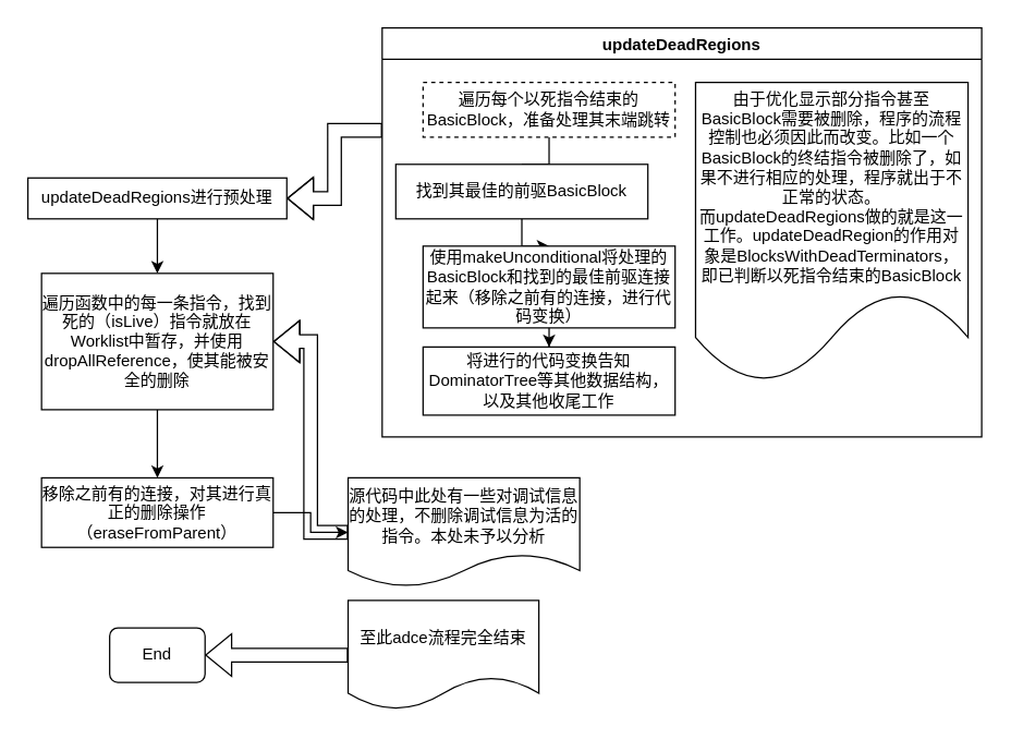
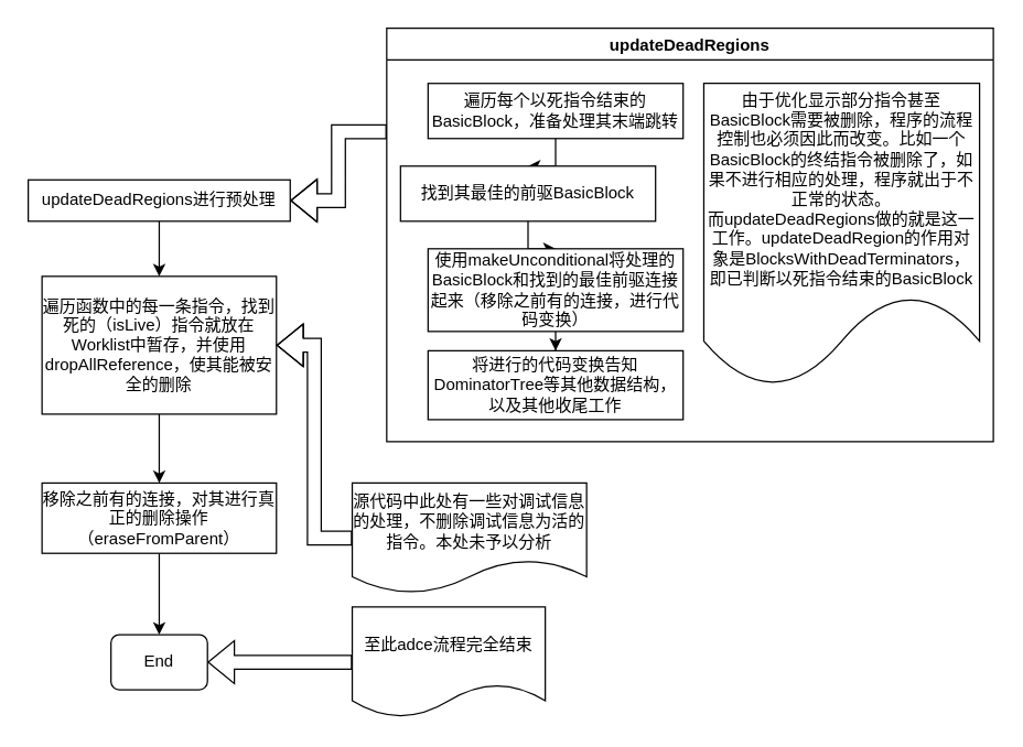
  <mxCell id="0" />
  <mxCell id="1" parent="0" />
  <mxCell id="2" value="End" style="rounded=1;whiteSpace=wrap;html=1;" vertex="1" parent="1"><mxGeometry x="80" y="460" width="70" height="40" as="geometry" /></mxCell>
  <mxCell id="3" style="edgeStyle=orthogonalEdgeStyle;rounded=0;orthogonalLoop=1;jettySize=auto;html=1;exitX=0.5;exitY=1;exitDx=0;exitDy=0;entryX=0.5;entryY=0;entryDx=0;entryDy=0;" edge="1" parent="1" source="4" target="8"><mxGeometry relative="1" as="geometry" /></mxCell>
  <mxCell id="4" value="updateDeadRegions进行预处理" style="rounded=0;whiteSpace=wrap;html=1;" vertex="1" parent="1"><mxGeometry x="20" y="130" width="190" height="30" as="geometry" /></mxCell>
  <mxCell id="5" style="edgeStyle=orthogonalEdgeStyle;rounded=0;orthogonalLoop=1;jettySize=auto;html=1;entryX=1;entryY=0.5;entryDx=0;entryDy=0;shape=flexArrow;" edge="1" parent="1" source="6" target="8"><mxGeometry relative="1" as="geometry" /></mxCell>
  <mxCell id="6" value="源代码中此处有一些对调试信息的处理，不删除调试信息为活的指令。本处未予以分析" style="shape=document;whiteSpace=wrap;html=1;boundedLbl=1;" vertex="1" parent="1"><mxGeometry x="255" y="350" width="170" height="80" as="geometry" /></mxCell>
  <mxCell id="7" style="edgeStyle=orthogonalEdgeStyle;rounded=0;orthogonalLoop=1;jettySize=auto;html=1;exitX=0.5;exitY=1;exitDx=0;exitDy=0;entryX=0.5;entryY=0;entryDx=0;entryDy=0;" edge="1" parent="1" source="8" target="10"><mxGeometry relative="1" as="geometry" /></mxCell>
  <mxCell id="8" value="遍历函数中的每一条指令，找到死的（isLive）指令就放在Worklist中暂存，并使用dropAllReference，使其能被安全的删除" style="rounded=0;whiteSpace=wrap;html=1;" vertex="1" parent="1"><mxGeometry x="30" y="200" width="170" height="100" as="geometry" /></mxCell>
- <mxCell id="9" style="edgeStyle=orthogonalEdgeStyle;rounded=0;orthogonalLoop=1;jettySize=auto;html=1;" edge="1" parent="1" source="10" target="6"><mxGeometry relative="1" as="geometry" /></mxCell>
+ <mxCell id="9" style="edgeStyle=orthogonalEdgeStyle;rounded=0;orthogonalLoop=1;jettySize=auto;html=1;entryX=0.5;entryY=0;entryDx=0;entryDy=0;" edge="1" parent="1" source="10" target="2"><mxGeometry relative="1" as="geometry" /></mxCell>
  <mxCell id="10" value="移除之前有的连接，对其进行真正的删除操作（eraseFromParent）" style="rounded=0;whiteSpace=wrap;html=1;" vertex="1" parent="1"><mxGeometry x="30" y="350" width="170" height="51" as="geometry" /></mxCell>
  <mxCell id="11" style="edgeStyle=orthogonalEdgeStyle;shape=flexArrow;rounded=0;orthogonalLoop=1;jettySize=auto;html=1;exitX=0;exitY=0.25;exitDx=0;exitDy=0;entryX=1;entryY=0.5;entryDx=0;entryDy=0;" edge="1" parent="1" source="12" target="4"><mxGeometry relative="1" as="geometry" /></mxCell>
  <mxCell id="12" value="updateDeadRegions" style="swimlane;" vertex="1" parent="1"><mxGeometry x="280" y="20" width="440" height="300" as="geometry" /></mxCell>
- <mxCell id="13" value="" style="edgeStyle=orthogonalEdgeStyle;rounded=0;orthogonalLoop=1;jettySize=auto;html=1;endArrow=none;" edge="1" parent="12" source="14" target="16"><mxGeometry relative="1" as="geometry" /></mxCell>
- <mxCell id="14" value="遍历每个以死指令结束的BasicBlock，准备处理其末端跳转" style="rounded=0;whiteSpace=wrap;html=1;dashed=1;" vertex="1" parent="12"><mxGeometry x="30" y="40" width="185" height="40" as="geometry" /></mxCell>
+ <mxCell id="13" value="" style="edgeStyle=orthogonalEdgeStyle;rounded=0;orthogonalLoop=1;jettySize=auto;html=1;" edge="1" parent="12" source="14" target="16"><mxGeometry relative="1" as="geometry" /></mxCell>
+ <mxCell id="14" value="遍历每个以死指令结束的BasicBlock，准备处理其末端跳转" style="rounded=0;whiteSpace=wrap;html=1;" vertex="1" parent="12"><mxGeometry x="30" y="40" width="185" height="40" as="geometry" /></mxCell>
  <mxCell id="15" value="" style="edgeStyle=orthogonalEdgeStyle;rounded=0;orthogonalLoop=1;jettySize=auto;html=1;" edge="1" parent="12" source="16" target="18"><mxGeometry relative="1" as="geometry" /></mxCell>
  <mxCell id="16" value="找到其最佳的前驱BasicBlock" style="rounded=0;whiteSpace=wrap;html=1;" vertex="1" parent="12"><mxGeometry x="10" y="100" width="185" height="40" as="geometry" /></mxCell>
  <mxCell id="17" value="" style="edgeStyle=orthogonalEdgeStyle;rounded=0;orthogonalLoop=1;jettySize=auto;html=1;" edge="1" parent="12" source="18" target="19"><mxGeometry relative="1" as="geometry" /></mxCell>
  <mxCell id="18" value="使用makeUnconditional将处理的BasicBlock和找到的最佳前驱连接起来（移除之前有的连接，进行代码变换）" style="rounded=0;whiteSpace=wrap;html=1;" vertex="1" parent="12"><mxGeometry x="30" y="160" width="185" height="60" as="geometry" /></mxCell>
  <mxCell id="19" value="将进行的代码变换告知DominatorTree等其他数据结构，以及其他收尾工作" style="rounded=0;whiteSpace=wrap;html=1;" vertex="1" parent="12"><mxGeometry x="30" y="234" width="185" height="50" as="geometry" /></mxCell>
  <mxCell id="20" value="由于优化显示部分指令甚至BasicBlock需要被删除，程序的流程控制也必须因此而改变。比如一个BasicBlock的终结指令被删除了，如果不进行相应的处理，程序就出于不正常的状态。&lt;br&gt;而updateDeadRegions做的就是这一工作。updateDeadRegion的作用对象是BlocksWithDeadTerminators，即已判断以死指令结束的BasicBlock" style="shape=document;whiteSpace=wrap;html=1;boundedLbl=1;" vertex="1" parent="12"><mxGeometry x="230" y="40" width="200" height="220" as="geometry" /></mxCell>
  <mxCell id="21" style="edgeStyle=orthogonalEdgeStyle;shape=flexArrow;rounded=0;orthogonalLoop=1;jettySize=auto;html=1;exitX=0;exitY=0.5;exitDx=0;exitDy=0;entryX=1;entryY=0.5;entryDx=0;entryDy=0;" edge="1" parent="1" source="22" target="2"><mxGeometry relative="1" as="geometry" /></mxCell>
  <mxCell id="22" value="至此adce流程完全结束" style="shape=document;whiteSpace=wrap;html=1;boundedLbl=1;" vertex="1" parent="1"><mxGeometry x="255" y="440" width="140" height="80" as="geometry" /></mxCell>
